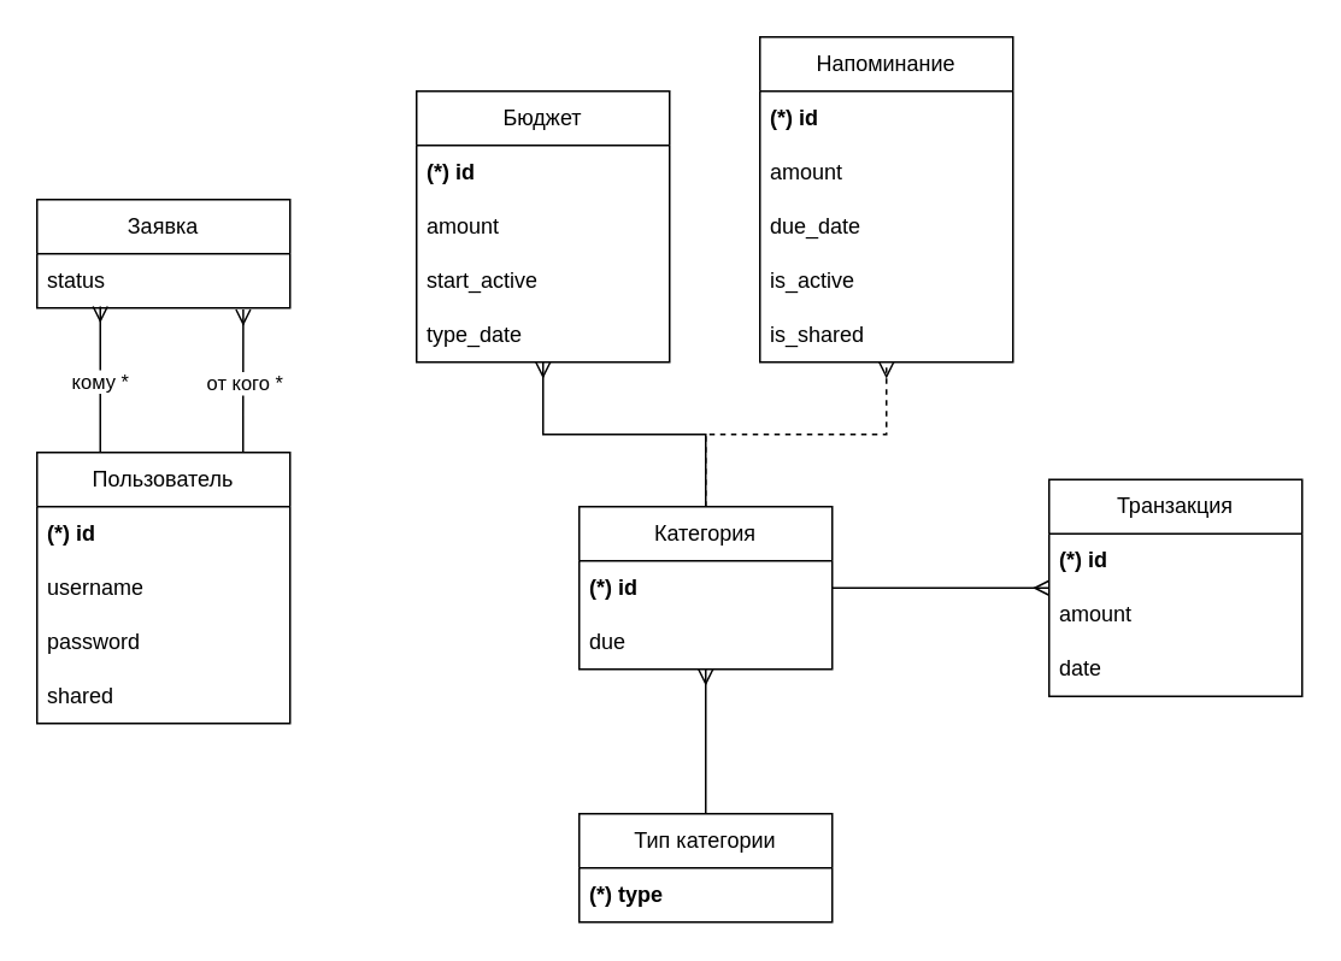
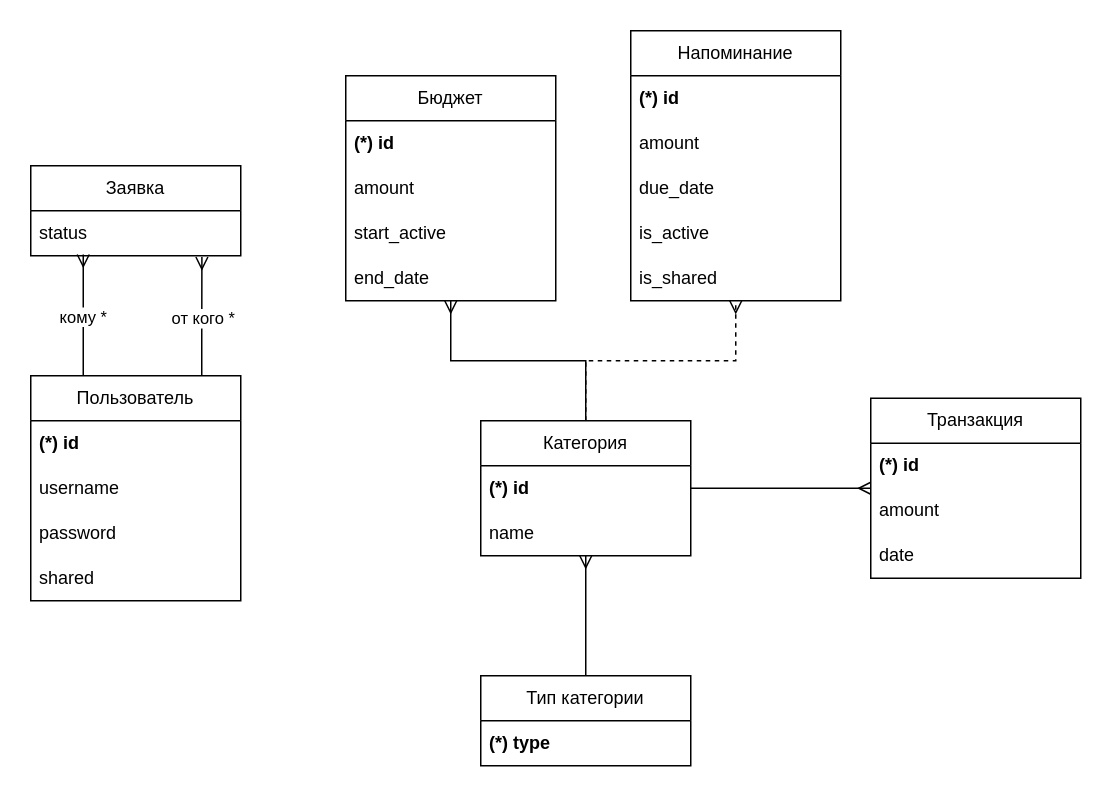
  <mxCell id="0" />
  <mxCell id="1" parent="0" />
  <mxCell id="2" value="Пользователь" style="swimlane;fontStyle=0;childLayout=stackLayout;horizontal=1;startSize=30;horizontalStack=0;resizeParent=1;resizeParentMax=0;resizeLast=0;collapsible=1;marginBottom=0;whiteSpace=wrap;html=1;" parent="1" vertex="1"><mxGeometry x="20" y="250" width="140" height="150" as="geometry" /></mxCell>
  <mxCell id="3" value="&lt;b&gt;(*) id&lt;/b&gt;" style="text;strokeColor=none;fillColor=none;align=left;verticalAlign=middle;spacingLeft=4;spacingRight=4;overflow=hidden;points=[[0,0.5],[1,0.5]];portConstraint=eastwest;rotatable=0;whiteSpace=wrap;html=1;" parent="2" vertex="1"><mxGeometry y="30" width="140" height="30" as="geometry" /></mxCell>
  <mxCell id="4" value="username" style="text;strokeColor=none;fillColor=none;align=left;verticalAlign=middle;spacingLeft=4;spacingRight=4;overflow=hidden;points=[[0,0.5],[1,0.5]];portConstraint=eastwest;rotatable=0;whiteSpace=wrap;html=1;" parent="2" vertex="1"><mxGeometry y="60" width="140" height="30" as="geometry" /></mxCell>
  <mxCell id="5" value="password" style="text;strokeColor=none;fillColor=none;align=left;verticalAlign=middle;spacingLeft=4;spacingRight=4;overflow=hidden;points=[[0,0.5],[1,0.5]];portConstraint=eastwest;rotatable=0;whiteSpace=wrap;html=1;" parent="2" vertex="1"><mxGeometry y="90" width="140" height="30" as="geometry" /></mxCell>
  <mxCell id="6" value="shared" style="text;strokeColor=none;fillColor=none;align=left;verticalAlign=middle;spacingLeft=4;spacingRight=4;overflow=hidden;points=[[0,0.5],[1,0.5]];portConstraint=eastwest;rotatable=0;whiteSpace=wrap;html=1;" parent="2" vertex="1"><mxGeometry y="120" width="140" height="30" as="geometry" /></mxCell>
  <mxCell id="7" value="Категория" style="swimlane;fontStyle=0;childLayout=stackLayout;horizontal=1;startSize=30;horizontalStack=0;resizeParent=1;resizeParentMax=0;resizeLast=0;collapsible=1;marginBottom=0;whiteSpace=wrap;html=1;" parent="1" vertex="1"><mxGeometry x="320" y="280" width="140" height="90" as="geometry" /></mxCell>
  <mxCell id="8" value="&lt;b&gt;(*) id&lt;/b&gt;" style="text;strokeColor=none;fillColor=none;align=left;verticalAlign=middle;spacingLeft=4;spacingRight=4;overflow=hidden;points=[[0,0.5],[1,0.5]];portConstraint=eastwest;rotatable=0;whiteSpace=wrap;html=1;" parent="7" vertex="1"><mxGeometry y="30" width="140" height="30" as="geometry" /></mxCell>
- <mxCell id="9" value="due" style="text;strokeColor=none;fillColor=none;align=left;verticalAlign=middle;spacingLeft=4;spacingRight=4;overflow=hidden;points=[[0,0.5],[1,0.5]];portConstraint=eastwest;rotatable=0;whiteSpace=wrap;html=1;" parent="7" vertex="1"><mxGeometry y="60" width="140" height="30" as="geometry" /></mxCell>
+ <mxCell id="9" value="name" style="text;strokeColor=none;fillColor=none;align=left;verticalAlign=middle;spacingLeft=4;spacingRight=4;overflow=hidden;points=[[0,0.5],[1,0.5]];portConstraint=eastwest;rotatable=0;whiteSpace=wrap;html=1;" parent="7" vertex="1"><mxGeometry y="60" width="140" height="30" as="geometry" /></mxCell>
  <mxCell id="10" value="Транзакция" style="swimlane;fontStyle=0;childLayout=stackLayout;horizontal=1;startSize=30;horizontalStack=0;resizeParent=1;resizeParentMax=0;resizeLast=0;collapsible=1;marginBottom=0;whiteSpace=wrap;html=1;" parent="1" vertex="1"><mxGeometry x="580" y="265" width="140" height="120" as="geometry" /></mxCell>
  <mxCell id="11" value="&lt;b&gt;(*) id&lt;/b&gt;" style="text;strokeColor=none;fillColor=none;align=left;verticalAlign=middle;spacingLeft=4;spacingRight=4;overflow=hidden;points=[[0,0.5],[1,0.5]];portConstraint=eastwest;rotatable=0;whiteSpace=wrap;html=1;" parent="10" vertex="1"><mxGeometry y="30" width="140" height="30" as="geometry" /></mxCell>
  <mxCell id="12" value="amount" style="text;strokeColor=none;fillColor=none;align=left;verticalAlign=middle;spacingLeft=4;spacingRight=4;overflow=hidden;points=[[0,0.5],[1,0.5]];portConstraint=eastwest;rotatable=0;whiteSpace=wrap;html=1;" parent="10" vertex="1"><mxGeometry y="60" width="140" height="30" as="geometry" /></mxCell>
  <mxCell id="13" value="date" style="text;strokeColor=none;fillColor=none;align=left;verticalAlign=middle;spacingLeft=4;spacingRight=4;overflow=hidden;points=[[0,0.5],[1,0.5]];portConstraint=eastwest;rotatable=0;whiteSpace=wrap;html=1;" parent="10" vertex="1"><mxGeometry y="90" width="140" height="30" as="geometry" /></mxCell>
  <mxCell id="14" style="edgeStyle=orthogonalEdgeStyle;rounded=0;orthogonalLoop=1;jettySize=auto;html=1;endArrow=ERmany;endFill=0;" parent="1" source="7" target="10" edge="1"><mxGeometry relative="1" as="geometry"><mxPoint x="290" y="450" as="targetPoint" /><mxPoint x="380" y="450" as="sourcePoint" /></mxGeometry></mxCell>
  <mxCell id="15" value="Тип категории" style="swimlane;fontStyle=0;childLayout=stackLayout;horizontal=1;startSize=30;horizontalStack=0;resizeParent=1;resizeParentMax=0;resizeLast=0;collapsible=1;marginBottom=0;whiteSpace=wrap;html=1;" parent="1" vertex="1"><mxGeometry x="320" y="450" width="140" height="60" as="geometry" /></mxCell>
  <mxCell id="16" value="&lt;b&gt;(*) type&lt;/b&gt;" style="text;strokeColor=none;fillColor=none;align=left;verticalAlign=middle;spacingLeft=4;spacingRight=4;overflow=hidden;points=[[0,0.5],[1,0.5]];portConstraint=eastwest;rotatable=0;whiteSpace=wrap;html=1;" parent="15" vertex="1"><mxGeometry y="30" width="140" height="30" as="geometry" /></mxCell>
  <mxCell id="17" style="edgeStyle=orthogonalEdgeStyle;rounded=0;orthogonalLoop=1;jettySize=auto;html=1;endArrow=ERmany;endFill=0;" parent="1" source="15" target="7" edge="1"><mxGeometry relative="1" as="geometry"><mxPoint x="580" y="340" as="targetPoint" /><mxPoint x="670" y="340" as="sourcePoint" /></mxGeometry></mxCell>
  <mxCell id="18" value="Бюджет" style="swimlane;fontStyle=0;childLayout=stackLayout;horizontal=1;startSize=30;horizontalStack=0;resizeParent=1;resizeParentMax=0;resizeLast=0;collapsible=1;marginBottom=0;whiteSpace=wrap;html=1;" parent="1" vertex="1"><mxGeometry x="230" y="50" width="140" height="150" as="geometry" /></mxCell>
  <mxCell id="19" value="&lt;b&gt;(*) id&lt;/b&gt;" style="text;strokeColor=none;fillColor=none;align=left;verticalAlign=middle;spacingLeft=4;spacingRight=4;overflow=hidden;points=[[0,0.5],[1,0.5]];portConstraint=eastwest;rotatable=0;whiteSpace=wrap;html=1;" parent="18" vertex="1"><mxGeometry y="30" width="140" height="30" as="geometry" /></mxCell>
  <mxCell id="20" value="amount" style="text;strokeColor=none;fillColor=none;align=left;verticalAlign=middle;spacingLeft=4;spacingRight=4;overflow=hidden;points=[[0,0.5],[1,0.5]];portConstraint=eastwest;rotatable=0;whiteSpace=wrap;html=1;" parent="18" vertex="1"><mxGeometry y="60" width="140" height="30" as="geometry" /></mxCell>
  <mxCell id="21" value="start_active" style="text;strokeColor=none;fillColor=none;align=left;verticalAlign=middle;spacingLeft=4;spacingRight=4;overflow=hidden;points=[[0,0.5],[1,0.5]];portConstraint=eastwest;rotatable=0;whiteSpace=wrap;html=1;" parent="18" vertex="1"><mxGeometry y="90" width="140" height="30" as="geometry" /></mxCell>
- <mxCell id="22" value="type_date" style="text;strokeColor=none;fillColor=none;align=left;verticalAlign=middle;spacingLeft=4;spacingRight=4;overflow=hidden;points=[[0,0.5],[1,0.5]];portConstraint=eastwest;rotatable=0;whiteSpace=wrap;html=1;" parent="18" vertex="1"><mxGeometry y="120" width="140" height="30" as="geometry" /></mxCell>
+ <mxCell id="22" value="end_date" style="text;strokeColor=none;fillColor=none;align=left;verticalAlign=middle;spacingLeft=4;spacingRight=4;overflow=hidden;points=[[0,0.5],[1,0.5]];portConstraint=eastwest;rotatable=0;whiteSpace=wrap;html=1;" parent="18" vertex="1"><mxGeometry y="120" width="140" height="30" as="geometry" /></mxCell>
  <mxCell id="23" style="edgeStyle=orthogonalEdgeStyle;rounded=0;orthogonalLoop=1;jettySize=auto;html=1;endArrow=ERmany;endFill=0;" parent="1" source="7" target="18" edge="1"><mxGeometry relative="1" as="geometry"><mxPoint x="260" y="240" as="targetPoint" /><mxPoint x="350" y="240" as="sourcePoint" /></mxGeometry></mxCell>
  <mxCell id="24" value="Напоминание" style="swimlane;fontStyle=0;childLayout=stackLayout;horizontal=1;startSize=30;horizontalStack=0;resizeParent=1;resizeParentMax=0;resizeLast=0;collapsible=1;marginBottom=0;whiteSpace=wrap;html=1;" parent="1" vertex="1"><mxGeometry x="420" y="20" width="140" height="180" as="geometry" /></mxCell>
  <mxCell id="25" value="&lt;b&gt;(*) id&lt;/b&gt;" style="text;strokeColor=none;fillColor=none;align=left;verticalAlign=middle;spacingLeft=4;spacingRight=4;overflow=hidden;points=[[0,0.5],[1,0.5]];portConstraint=eastwest;rotatable=0;whiteSpace=wrap;html=1;" parent="24" vertex="1"><mxGeometry y="30" width="140" height="30" as="geometry" /></mxCell>
  <mxCell id="26" value="amount" style="text;strokeColor=none;fillColor=none;align=left;verticalAlign=middle;spacingLeft=4;spacingRight=4;overflow=hidden;points=[[0,0.5],[1,0.5]];portConstraint=eastwest;rotatable=0;whiteSpace=wrap;html=1;" parent="24" vertex="1"><mxGeometry y="60" width="140" height="30" as="geometry" /></mxCell>
  <mxCell id="27" value="due_date" style="text;strokeColor=none;fillColor=none;align=left;verticalAlign=middle;spacingLeft=4;spacingRight=4;overflow=hidden;points=[[0,0.5],[1,0.5]];portConstraint=eastwest;rotatable=0;whiteSpace=wrap;html=1;" parent="24" vertex="1"><mxGeometry y="90" width="140" height="30" as="geometry" /></mxCell>
  <mxCell id="28" value="is_active" style="text;strokeColor=none;fillColor=none;align=left;verticalAlign=middle;spacingLeft=4;spacingRight=4;overflow=hidden;points=[[0,0.5],[1,0.5]];portConstraint=eastwest;rotatable=0;whiteSpace=wrap;html=1;" parent="24" vertex="1"><mxGeometry y="120" width="140" height="30" as="geometry" /></mxCell>
  <mxCell id="29" value="is_shared" style="text;strokeColor=none;fillColor=none;align=left;verticalAlign=middle;spacingLeft=4;spacingRight=4;overflow=hidden;points=[[0,0.5],[1,0.5]];portConstraint=eastwest;rotatable=0;whiteSpace=wrap;html=1;" parent="24" vertex="1"><mxGeometry y="150" width="140" height="30" as="geometry" /></mxCell>
  <mxCell id="30" style="edgeStyle=orthogonalEdgeStyle;rounded=0;orthogonalLoop=1;jettySize=auto;html=1;endArrow=ERmany;endFill=0;dashed=1;" parent="1" source="7" target="24" edge="1"><mxGeometry relative="1" as="geometry"><mxPoint x="350" y="470" as="targetPoint" /><mxPoint x="440" y="470" as="sourcePoint" /></mxGeometry></mxCell>
  <mxCell id="31" value="Заявка" style="swimlane;fontStyle=0;childLayout=stackLayout;horizontal=1;startSize=30;horizontalStack=0;resizeParent=1;resizeParentMax=0;resizeLast=0;collapsible=1;marginBottom=0;whiteSpace=wrap;html=1;" parent="1" vertex="1"><mxGeometry x="20" y="110" width="140" height="60" as="geometry" /></mxCell>
  <mxCell id="32" value="status" style="text;strokeColor=none;fillColor=none;align=left;verticalAlign=middle;spacingLeft=4;spacingRight=4;overflow=hidden;points=[[0,0.5],[1,0.5]];portConstraint=eastwest;rotatable=0;whiteSpace=wrap;html=1;" parent="31" vertex="1"><mxGeometry y="30" width="140" height="30" as="geometry" /></mxCell>
  <mxCell id="33" style="edgeStyle=orthogonalEdgeStyle;rounded=0;orthogonalLoop=1;jettySize=auto;html=1;endArrow=ERmany;endFill=0;entryX=0.25;entryY=0.972;entryDx=0;entryDy=0;entryPerimeter=0;" edge="1" parent="1" source="2" target="32"><mxGeometry relative="1" as="geometry"><mxPoint x="50" y="190" as="targetPoint" /><mxPoint x="10" y="240" as="sourcePoint" /><Array as="points"><mxPoint x="55" y="230" /><mxPoint x="55" y="230" /></Array></mxGeometry></mxCell>
  <mxCell id="34" value="кому *" style="edgeLabel;html=1;align=center;verticalAlign=middle;resizable=0;points=[];" vertex="1" connectable="0" parent="33"><mxGeometry x="-0.105" y="1" relative="1" as="geometry"><mxPoint y="-4" as="offset" /></mxGeometry></mxCell>
  <mxCell id="35" style="edgeStyle=orthogonalEdgeStyle;rounded=0;orthogonalLoop=1;jettySize=auto;html=1;endArrow=ERmany;endFill=0;entryX=0.815;entryY=1.028;entryDx=0;entryDy=0;entryPerimeter=0;" edge="1" parent="1" source="2" target="32"><mxGeometry relative="1" as="geometry"><mxPoint x="-90" y="270" as="targetPoint" /><mxPoint x="0" y="270" as="sourcePoint" /><Array as="points"><mxPoint x="134" y="230" /><mxPoint x="134" y="230" /></Array></mxGeometry></mxCell>
  <mxCell id="36" value="от кого *" style="edgeLabel;html=1;align=center;verticalAlign=middle;resizable=0;points=[];" vertex="1" connectable="0" parent="35"><mxGeometry x="-0.015" relative="1" as="geometry"><mxPoint as="offset" /></mxGeometry></mxCell>
